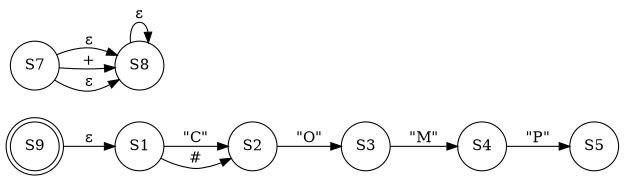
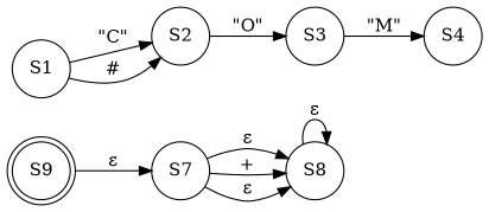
  digraph {
    rankdir=LR
    node [shape=circle]
    n1 [label=S9 shape=doublecircle]
    S1
    S2
    S3
    S4
-   S5
    S7
    S8
-   n1 -> S1 [label="ε"]
+   n1 -> S7 [label="ε"]
    S1 -> S2 [label="\"C\""]
    S1 -> S2 [label="#"]
    S2 -> S3 [label="\"O\""]
    S3 -> S4 [label="\"M\""]
-   S4 -> S5 [label="\"P\""]
    S7 -> S8 [label="ε"]
    S7 -> S8 [label="+"]
    S7 -> S8 [label="ε"]
    S8 -> S8 [label="ε"]
  }
